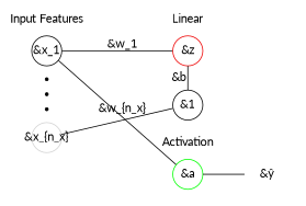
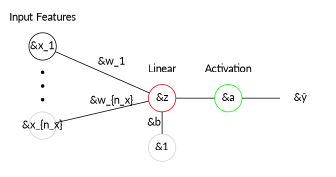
  graph {
    fontname=Lato
    nodesep=0.2
    rankdir=LR
    splines=line
    node [color=black fixedsize=true fontname=Lato shape=circle style=solid]
    edge [fontname=Lato]
    n1 [color=red2 label="&z"]
-   n2 [label="&1"]
+   n2 [color=lightgray label="&1"]
    n3 [label="&x_1"]
    e1 [fillcolor=black shape=point]
    e2 [fillcolor=black shape=point]
    e3 [fillcolor=black shape=point]
    n7 [color=lightgray label="&x_{n_x}"]
    n8 [color=green label="&a"]
    n9 [label="&ŷ" shape=plaintext color="" style=""]
    subgraph cluster_1 {
      color=white
      label=Linear
      n1
      n2
    }
    subgraph cluster_2 {
      color=white
      label="Input Features"
      n3
      e1
      e2
      e3
      n7
    }
    subgraph cluster_3 {
      color=white
      label=Activation
      n8
    }
    subgraph cluster_4 {
      color=white
      n9
    }
    n1 -- n2 [constraint=false label="&b"]
-   n3 -- n8
+   n1 -- n8
    n3 -- n1 [label="&w_1"]
-   n7 -- n2 [label="&w_{n_x}"]
+   n7 -- n1 [label="&w_{n_x}"]
    n8 -- n9
  }
